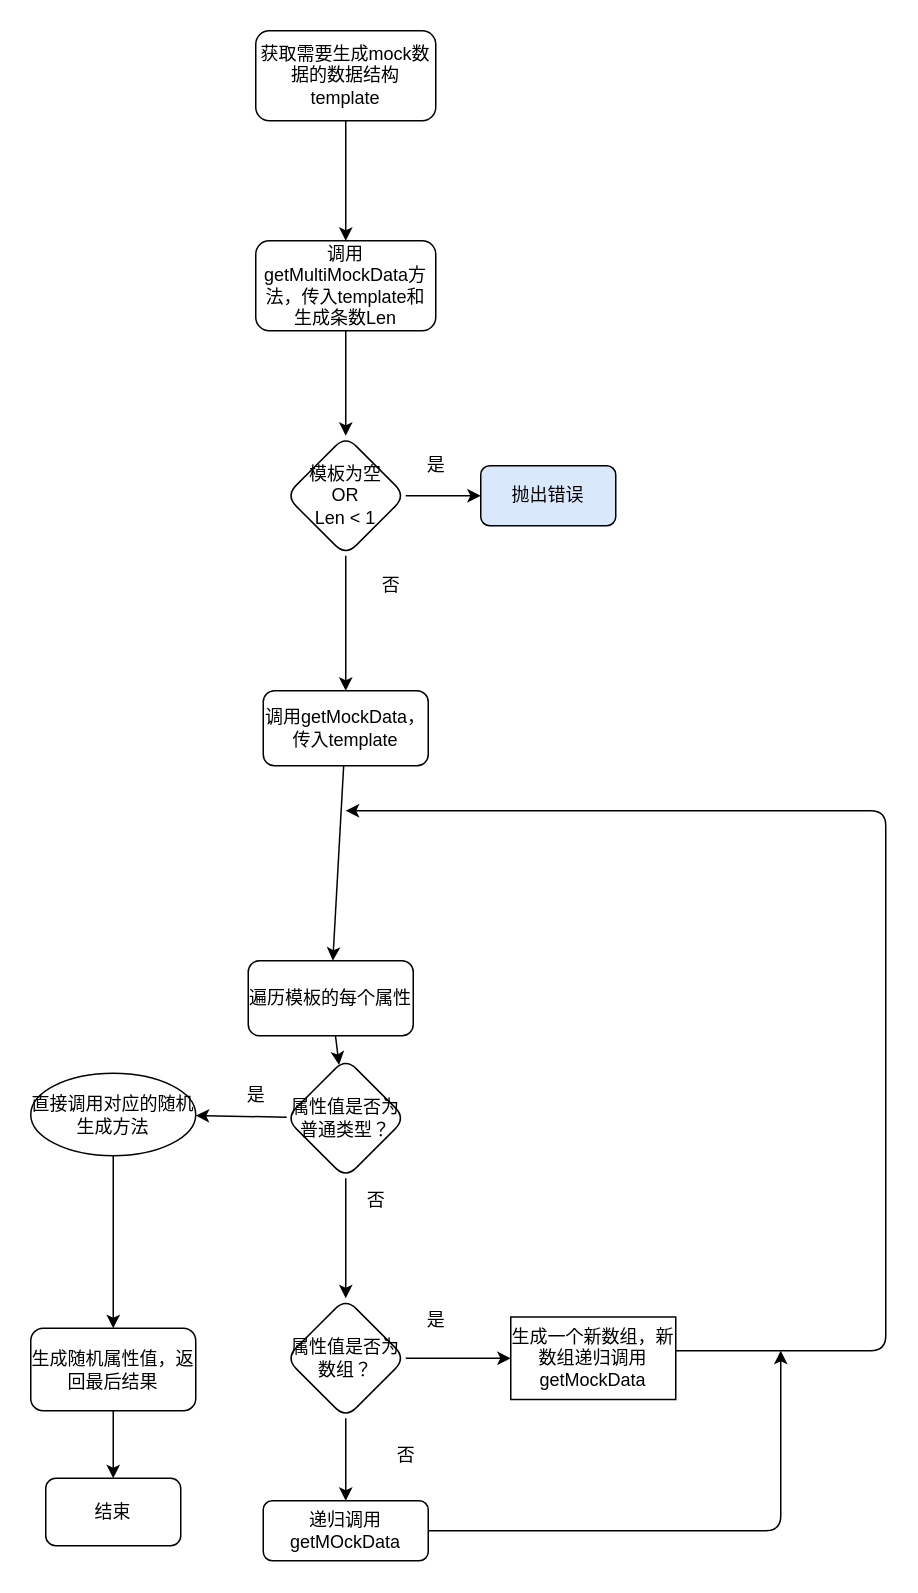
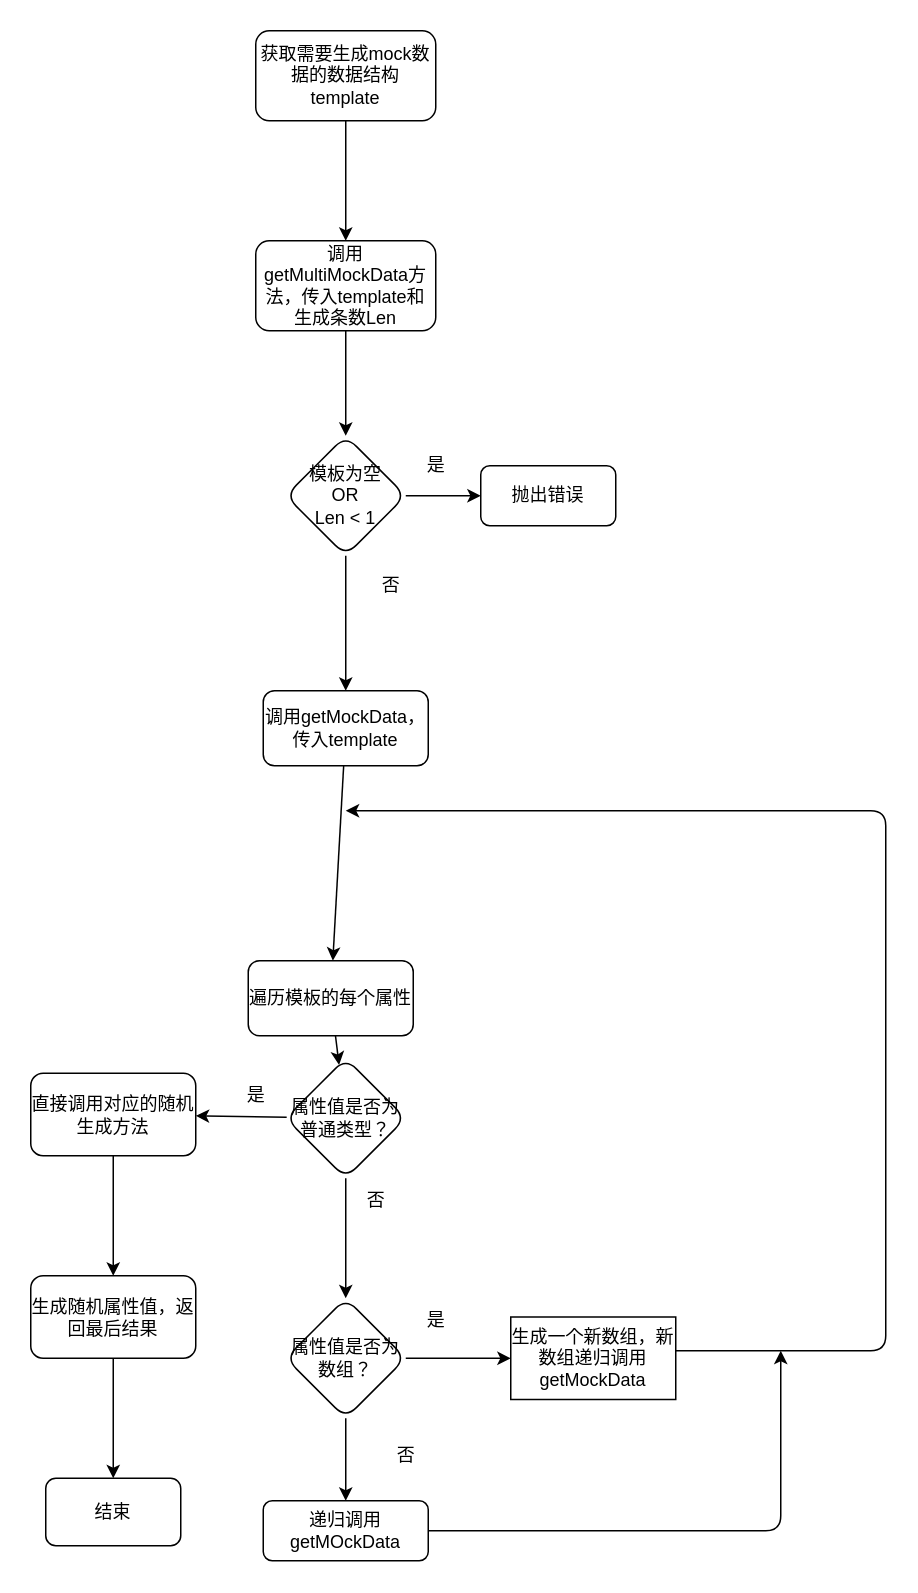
  <mxCell id="0" />
  <mxCell id="1" parent="0" />
  <mxCell id="2" value="" style="edgeStyle=none;html=1;" edge="1" parent="1" source="3" target="5"><mxGeometry relative="1" as="geometry" /></mxCell>
  <mxCell id="3" value="获取需要生成mock数据的数据结构template" style="whiteSpace=wrap;html=1;rounded=1;" vertex="1" parent="1"><mxGeometry x="170" y="20" width="120" height="60" as="geometry" /></mxCell>
  <mxCell id="4" value="" style="edgeStyle=none;html=1;" edge="1" parent="1" source="5" target="8"><mxGeometry relative="1" as="geometry" /></mxCell>
  <mxCell id="5" value="调用getMultiMockData方法，传入template和生成条数Len" style="whiteSpace=wrap;html=1;rounded=1;" vertex="1" parent="1"><mxGeometry x="170" y="160" width="120" height="60" as="geometry" /></mxCell>
  <mxCell id="6" value="" style="edgeStyle=none;html=1;" edge="1" parent="1" source="8" target="9"><mxGeometry relative="1" as="geometry" /></mxCell>
  <mxCell id="7" value="" style="edgeStyle=none;html=1;" edge="1" parent="1" source="8" target="12"><mxGeometry relative="1" as="geometry" /></mxCell>
  <mxCell id="8" value="模板为空&lt;br&gt;OR&lt;br&gt;Len &amp;lt; 1" style="rhombus;whiteSpace=wrap;html=1;rounded=1;" vertex="1" parent="1"><mxGeometry x="190" y="290" width="80" height="80" as="geometry" /></mxCell>
- <mxCell id="9" value="抛出错误" style="whiteSpace=wrap;html=1;rounded=1;fillColor=#dae8fc;" vertex="1" parent="1"><mxGeometry x="320" y="310" width="90" height="40" as="geometry" /></mxCell>
+ <mxCell id="9" value="抛出错误" style="whiteSpace=wrap;html=1;rounded=1;" vertex="1" parent="1"><mxGeometry x="320" y="310" width="90" height="40" as="geometry" /></mxCell>
  <mxCell id="10" value="是" style="text;html=1;align=center;verticalAlign=middle;resizable=0;points=[];autosize=1;strokeColor=none;fillColor=none;" vertex="1" parent="1"><mxGeometry x="270" y="295" width="40" height="30" as="geometry" /></mxCell>
  <mxCell id="11" value="" style="edgeStyle=none;html=1;" edge="1" parent="1" source="12" target="15"><mxGeometry relative="1" as="geometry" /></mxCell>
  <mxCell id="12" value="调用getMockData，传入template" style="whiteSpace=wrap;html=1;rounded=1;" vertex="1" parent="1"><mxGeometry x="175" y="460" width="110" height="50" as="geometry" /></mxCell>
  <mxCell id="13" value="否" style="text;html=1;align=center;verticalAlign=middle;resizable=0;points=[];autosize=1;strokeColor=none;fillColor=none;" vertex="1" parent="1"><mxGeometry x="240" y="375" width="40" height="30" as="geometry" /></mxCell>
  <mxCell id="14" value="" style="edgeStyle=none;html=1;" edge="1" parent="1" source="15" target="18"><mxGeometry relative="1" as="geometry" /></mxCell>
  <mxCell id="15" value="遍历模板的每个属性" style="whiteSpace=wrap;html=1;rounded=1;" vertex="1" parent="1"><mxGeometry x="165" y="640" width="110" height="50" as="geometry" /></mxCell>
  <mxCell id="16" value="" style="edgeStyle=none;html=1;" edge="1" parent="1" source="18" target="20"><mxGeometry relative="1" as="geometry" /></mxCell>
  <mxCell id="17" value="" style="edgeStyle=none;html=1;" edge="1" parent="1" source="18" target="24"><mxGeometry relative="1" as="geometry" /></mxCell>
  <mxCell id="18" value="属性值是否为普通类型？" style="rhombus;whiteSpace=wrap;html=1;rounded=1;" vertex="1" parent="1"><mxGeometry x="190" y="705" width="80" height="80" as="geometry" /></mxCell>
  <mxCell id="19" value="" style="edgeStyle=none;html=1;" edge="1" parent="1" source="20" target="33"><mxGeometry relative="1" as="geometry" /></mxCell>
- <mxCell id="20" value="直接调用对应的随机生成方法" style="ellipse;whiteSpace=wrap;html=1;" vertex="1" parent="1"><mxGeometry x="20" y="715" width="110" height="55" as="geometry" /></mxCell>
+ <mxCell id="20" value="直接调用对应的随机生成方法" style="whiteSpace=wrap;html=1;rounded=1;" vertex="1" parent="1"><mxGeometry x="20" y="715" width="110" height="55" as="geometry" /></mxCell>
  <mxCell id="21" value="是" style="text;html=1;align=center;verticalAlign=middle;resizable=0;points=[];autosize=1;strokeColor=none;fillColor=none;" vertex="1" parent="1"><mxGeometry x="150" y="715" width="40" height="30" as="geometry" /></mxCell>
  <mxCell id="22" value="" style="edgeStyle=none;html=1;" edge="1" parent="1" source="24" target="27"><mxGeometry relative="1" as="geometry" /></mxCell>
  <mxCell id="23" value="" style="edgeStyle=none;html=1;" edge="1" parent="1" source="24" target="30"><mxGeometry relative="1" as="geometry" /></mxCell>
  <mxCell id="24" value="属性值是否为数组？" style="rhombus;whiteSpace=wrap;html=1;rounded=1;" vertex="1" parent="1"><mxGeometry x="190" y="865" width="80" height="80" as="geometry" /></mxCell>
  <mxCell id="25" value="否" style="text;html=1;align=center;verticalAlign=middle;resizable=0;points=[];autosize=1;strokeColor=none;fillColor=none;" vertex="1" parent="1"><mxGeometry x="230" y="785" width="40" height="30" as="geometry" /></mxCell>
  <mxCell id="26" value="" style="edgeStyle=none;html=1;exitX=1;exitY=0.409;exitDx=0;exitDy=0;exitPerimeter=0;" edge="1" parent="1" source="27"><mxGeometry relative="1" as="geometry"><mxPoint x="230" y="540" as="targetPoint" /><Array as="points"><mxPoint x="590" y="900" /><mxPoint x="590" y="540" /></Array></mxGeometry></mxCell>
  <mxCell id="27" value="生成一个新数组，新数组递归调用getMockData" style="whiteSpace=wrap;html=1;rounded=0;" vertex="1" parent="1"><mxGeometry x="340" y="877.5" width="110" height="55" as="geometry" /></mxCell>
  <mxCell id="28" value="是" style="text;html=1;align=center;verticalAlign=middle;resizable=0;points=[];autosize=1;strokeColor=none;fillColor=none;" vertex="1" parent="1"><mxGeometry x="270" y="865" width="40" height="30" as="geometry" /></mxCell>
  <mxCell id="29" value="" style="edgeStyle=none;html=1;" edge="1" parent="1" source="30"><mxGeometry relative="1" as="geometry"><mxPoint x="520" y="900" as="targetPoint" /><Array as="points"><mxPoint x="520" y="1020" /></Array></mxGeometry></mxCell>
  <mxCell id="30" value="递归调用getMOckData" style="whiteSpace=wrap;html=1;rounded=1;" vertex="1" parent="1"><mxGeometry x="175" y="1000" width="110" height="40" as="geometry" /></mxCell>
  <mxCell id="31" value="否" style="text;html=1;align=center;verticalAlign=middle;resizable=0;points=[];autosize=1;strokeColor=none;fillColor=none;" vertex="1" parent="1"><mxGeometry x="250" y="955" width="40" height="30" as="geometry" /></mxCell>
  <mxCell id="32" value="" style="edgeStyle=none;html=1;" edge="1" parent="1" source="33" target="34"><mxGeometry relative="1" as="geometry" /></mxCell>
- <mxCell id="33" value="生成随机属性值，返回最后结果" style="whiteSpace=wrap;html=1;rounded=1;" vertex="1" parent="1"><mxGeometry x="20" y="885" width="110" height="55" as="geometry" /></mxCell>
+ <mxCell id="33" value="生成随机属性值，返回最后结果" style="whiteSpace=wrap;html=1;rounded=1;" vertex="1" parent="1"><mxGeometry x="20" y="850" width="110" height="55" as="geometry" /></mxCell>
  <mxCell id="34" value="结束" style="whiteSpace=wrap;html=1;rounded=1;" vertex="1" parent="1"><mxGeometry x="30" y="985" width="90" height="45" as="geometry" /></mxCell>
